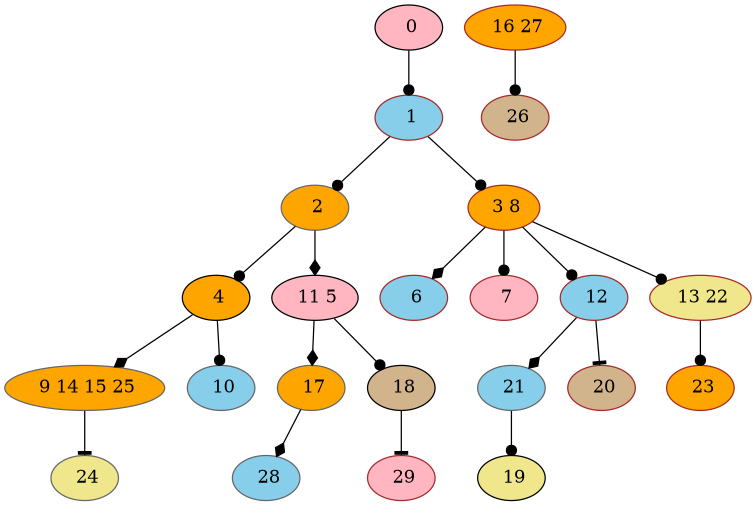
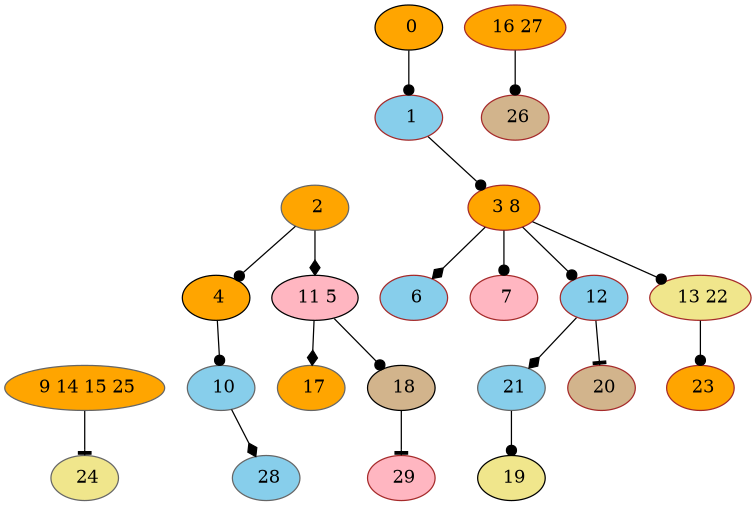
  digraph {
    node [color=brown fillcolor=orange style=filled]
    edge [arrowhead=dot]
-   " 0" [color=black fillcolor=lightpink]
+   " 0" [color=black]
    " 1" [fillcolor=skyblue]
    " 2" [color=gray40]
    " 3 8"
    " 4" [color=black]
    " 11 5" [color=black fillcolor=lightpink]
    " 6" [fillcolor=skyblue]
    " 7" [fillcolor=lightpink]
    " 12" [fillcolor=skyblue]
    " 13 22" [fillcolor=khaki]
    " 9 14 15 25" [color=gray40]
    " 10" [color=gray40 fillcolor=skyblue]
    " 17" [color=gray40]
    " 18" [color=black fillcolor=tan]
    " 21" [color=gray40 fillcolor=skyblue]
    " 20" [fillcolor=tan]
    " 23"
    " 24" [color=gray40 fillcolor=khaki]
    " 28" [color=gray40 fillcolor=skyblue]
    " 29" [fillcolor=lightpink]
    " 26" [fillcolor=tan]
    " 16 27"
    " 19" [color=black fillcolor=khaki]
    " 0" -> " 1"
-   " 1" -> " 2"
    " 1" -> " 3 8"
    " 2" -> " 4"
    " 2" -> " 11 5" [arrowhead=diamond]
    " 3 8" -> " 6" [arrowhead=diamond]
    " 3 8" -> " 7"
    " 3 8" -> " 12"
    " 3 8" -> " 13 22"
-   " 4" -> " 9 14 15 25" [arrowhead=diamond]
    " 4" -> " 10"
    " 11 5" -> " 17" [arrowhead=diamond]
    " 11 5" -> " 18"
    " 12" -> " 21" [arrowhead=diamond]
    " 12" -> " 20" [arrowhead=tee]
    " 13 22" -> " 23"
    " 9 14 15 25" -> " 24" [arrowhead=tee]
-   " 17" -> " 28" [arrowhead=diamond]
+   " 10" -> " 28" [arrowhead=diamond]
    " 18" -> " 29" [arrowhead=tee]
    " 21" -> " 19"
    " 16 27" -> " 26"
  }
